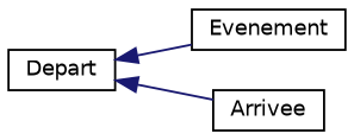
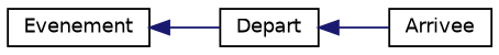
  digraph {
    rankdir=LR
    node [color=black fillcolor=white fontname=Helvetica fontsize=10 shape=record style=filled]
    edge [color=midnightblue dir=back fontname=Helvetica fontsize=10 labelfontname=Helvetica labelfontsize=10 style=solid]
    n1 [height=0.2 label=Evenement width=0.4]
    n2 [height=0.2 label=Depart width=0.4]
    n3 [height=0.2 label=Arrivee width=0.4]
-   n2 -> n1
+   n1 -> n2
    n2 -> n3
  }
